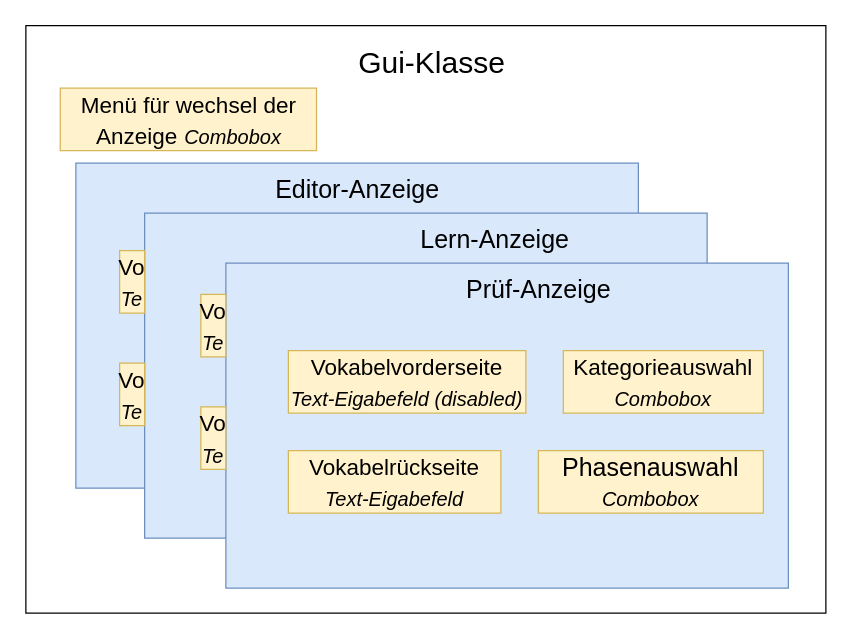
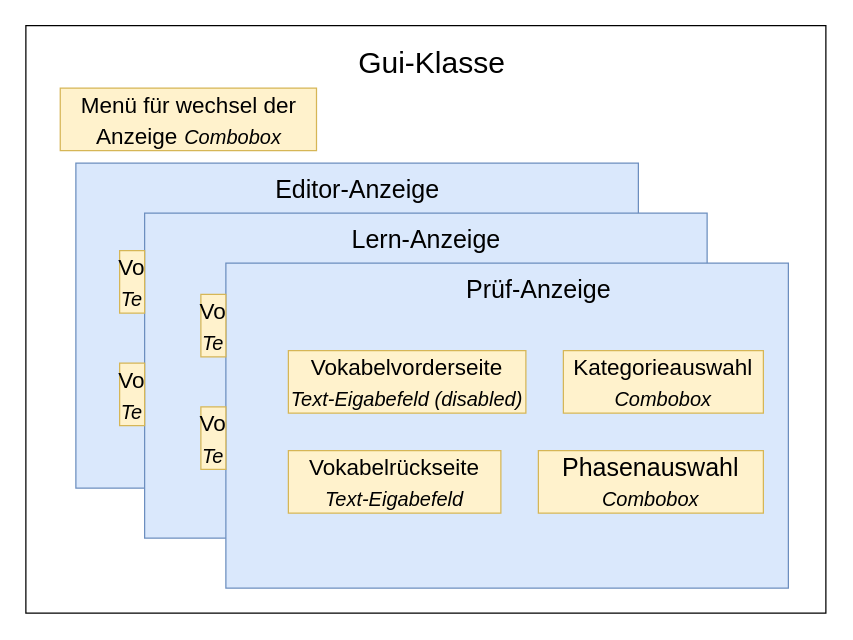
  <mxCell id="0" />
  <mxCell id="1" parent="0" />
  <mxCell id="2" value="" style="rounded=0;whiteSpace=wrap;html=1;" vertex="1" parent="1"><mxGeometry x="20" y="20" width="640" height="470" as="geometry" /></mxCell>
  <mxCell id="3" value="Gui-Klasse" style="text;html=1;strokeColor=none;fillColor=none;align=center;verticalAlign=middle;whiteSpace=wrap;rounded=0;fontSize=24;" vertex="1" parent="1"><mxGeometry x="281.5" y="40" width="126" height="20" as="geometry" /></mxCell>
  <mxCell id="4" value="" style="rounded=0;whiteSpace=wrap;html=1;fillColor=#dae8fc;strokeColor=#6c8ebf;" vertex="1" parent="1"><mxGeometry x="60" y="130" width="450" height="260" as="geometry" /></mxCell>
  <mxCell id="5" value="Editor-Anzeige" style="text;html=1;strokeColor=none;fillColor=none;align=center;verticalAlign=middle;whiteSpace=wrap;rounded=0;fontSize=20;" vertex="1" parent="1"><mxGeometry x="217.5" y="140" width="135" height="20" as="geometry" /></mxCell>
  <mxCell id="6" value="" style="rounded=0;whiteSpace=wrap;html=1;fillColor=#dae8fc;strokeColor=#6c8ebf;" vertex="1" parent="1"><mxGeometry x="115" y="170" width="450" height="260" as="geometry" /></mxCell>
- <mxCell id="7" value="Lern-Anzeige" style="text;html=1;strokeColor=none;fillColor=none;align=center;verticalAlign=middle;whiteSpace=wrap;rounded=0;fontSize=20;" vertex="1" parent="1"><mxGeometry x="327.5" y="180" width="135" height="20" as="geometry" /></mxCell>
+ <mxCell id="7" value="Lern-Anzeige" style="text;html=1;strokeColor=none;fillColor=none;align=center;verticalAlign=middle;whiteSpace=wrap;rounded=0;fontSize=20;" vertex="1" parent="1"><mxGeometry x="272.5" y="180" width="135" height="20" as="geometry" /></mxCell>
  <mxCell id="8" value="" style="rounded=0;whiteSpace=wrap;html=1;fillColor=#dae8fc;strokeColor=#6c8ebf;" vertex="1" parent="1"><mxGeometry x="180" y="210" width="450" height="260" as="geometry" /></mxCell>
  <mxCell id="9" value="Prüf-Anzeige" style="text;html=1;strokeColor=none;fillColor=none;align=center;verticalAlign=middle;whiteSpace=wrap;rounded=0;fontSize=20;" vertex="1" parent="1"><mxGeometry x="362.5" y="220" width="135" height="20" as="geometry" /></mxCell>
  <mxCell id="10" value="&lt;font style=&quot;font-size: 18px&quot;&gt;Vokabelrückseite&lt;/font&gt; &lt;font size=&quot;1&quot;&gt;&lt;i style=&quot;font-size: 16px&quot;&gt;Text-Eigabefeld&lt;/i&gt;&lt;/font&gt;" style="rounded=0;whiteSpace=wrap;html=1;fontSize=20;fillColor=#fff2cc;strokeColor=#d6b656;" vertex="1" parent="1"><mxGeometry x="230" y="360" width="170" height="50" as="geometry" /></mxCell>
  <mxCell id="11" value="&lt;font style=&quot;font-size: 18px&quot;&gt;Vokabelvorderseite&lt;/font&gt; &lt;font size=&quot;1&quot;&gt;&lt;i style=&quot;font-size: 16px&quot;&gt;Text-Eigabefeld (disabled)&lt;br&gt;&lt;/i&gt;&lt;/font&gt;" style="rounded=0;whiteSpace=wrap;html=1;fontSize=20;fillColor=#fff2cc;strokeColor=#d6b656;" vertex="1" parent="1"><mxGeometry x="230" y="280" width="190" height="50" as="geometry" /></mxCell>
  <mxCell id="12" value="&lt;font style=&quot;font-size: 18px&quot;&gt;Kategorieauswahl&lt;/font&gt; &lt;font size=&quot;1&quot;&gt;&lt;i style=&quot;font-size: 16px&quot;&gt;Combobox&lt;/i&gt;&lt;/font&gt;" style="rounded=0;whiteSpace=wrap;html=1;fontSize=20;fillColor=#fff2cc;strokeColor=#d6b656;" vertex="1" parent="1"><mxGeometry x="450" y="280" width="160" height="50" as="geometry" /></mxCell>
  <mxCell id="13" value="Phasenauswahl &lt;font size=&quot;1&quot;&gt;&lt;i style=&quot;font-size: 16px&quot;&gt;Combobox&lt;/i&gt;&lt;/font&gt;" style="rounded=0;whiteSpace=wrap;html=1;fontSize=20;fillColor=#fff2cc;strokeColor=#d6b656;" vertex="1" parent="1"><mxGeometry x="430" y="360" width="180" height="50" as="geometry" /></mxCell>
  <mxCell id="14" value="&lt;font style=&quot;font-size: 18px&quot;&gt;Vo&lt;/font&gt; &lt;font size=&quot;1&quot;&gt;&lt;i style=&quot;font-size: 16px&quot;&gt;Te&lt;/i&gt;&lt;/font&gt;" style="rounded=0;whiteSpace=wrap;html=1;fontSize=20;fillColor=#fff2cc;strokeColor=#d6b656;" vertex="1" parent="1"><mxGeometry x="160" y="325" width="20" height="50" as="geometry" /></mxCell>
  <mxCell id="15" value="&lt;font style=&quot;font-size: 18px&quot;&gt;Vo&lt;/font&gt; &lt;font size=&quot;1&quot;&gt;&lt;i style=&quot;font-size: 16px&quot;&gt;Te&lt;/i&gt;&lt;/font&gt;" style="rounded=0;whiteSpace=wrap;html=1;fontSize=20;fillColor=#fff2cc;strokeColor=#d6b656;" vertex="1" parent="1"><mxGeometry x="160" y="235" width="20" height="50" as="geometry" /></mxCell>
  <mxCell id="16" value="&lt;font style=&quot;font-size: 18px&quot;&gt;Vo&lt;/font&gt; &lt;font size=&quot;1&quot;&gt;&lt;i style=&quot;font-size: 16px&quot;&gt;Te&lt;/i&gt;&lt;/font&gt;" style="rounded=0;whiteSpace=wrap;html=1;fontSize=20;fillColor=#fff2cc;strokeColor=#d6b656;" vertex="1" parent="1"><mxGeometry x="95" y="290" width="20" height="50" as="geometry" /></mxCell>
  <mxCell id="17" value="&lt;font style=&quot;font-size: 18px&quot;&gt;Vo&lt;/font&gt; &lt;font size=&quot;1&quot;&gt;&lt;i style=&quot;font-size: 16px&quot;&gt;Te&lt;/i&gt;&lt;/font&gt;" style="rounded=0;whiteSpace=wrap;html=1;fontSize=20;fillColor=#fff2cc;strokeColor=#d6b656;" vertex="1" parent="1"><mxGeometry x="95" y="200" width="20" height="50" as="geometry" /></mxCell>
  <mxCell id="18" value="&lt;font style=&quot;font-size: 18px&quot;&gt;Menü für wechsel der Anzeige&lt;/font&gt; &lt;font size=&quot;1&quot;&gt;&lt;i style=&quot;font-size: 16px&quot;&gt;Combobox&lt;/i&gt;&lt;/font&gt;" style="rounded=0;whiteSpace=wrap;html=1;fontSize=20;fillColor=#fff2cc;strokeColor=#d6b656;" vertex="1" parent="1"><mxGeometry x="47.5" y="70" width="205" height="50" as="geometry" /></mxCell>
